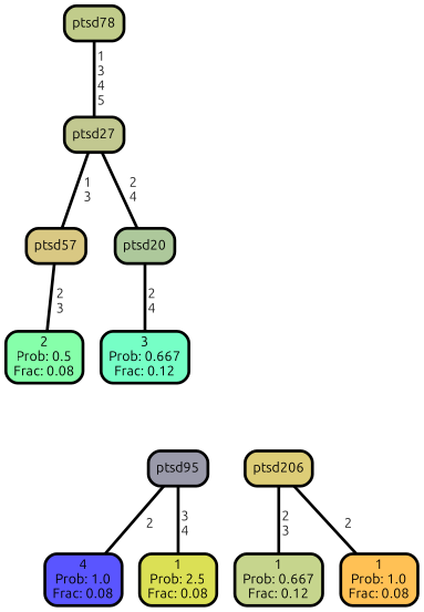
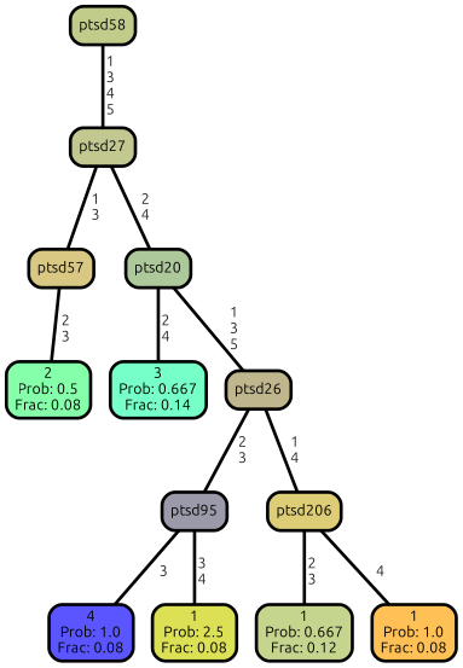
  graph {
    fontname=Ubuntu
    ranksep="0 equally"
    splines=straight
    node [color=black fontcolor=black fontname=Ubuntu penwidth=3 shape=box style="filled, rounded"]
    edge [color=black fontcolor=grey14 fontname=Ubuntu fontweight=bold penwidth=3]
-   n1 [fillcolor="#c1cc8b" label=ptsd78]
+   n1 [fillcolor="#c1cc8b" label=ptsd58]
    n2 [fillcolor="#c2c890" label=ptsd27]
    n3 [fillcolor="#d9c883" label=ptsd57]
    n4 [fillcolor="#adc89b" label=ptsd20]
    n5 [fillcolor="#86ffaa" label="2\nProb: 0.5\nFrac: 0.08"]
-   n6 [fillcolor="#76ffc6" label="3\nProb: 0.667\nFrac: 0.12"]
+   n6 [fillcolor="#76ffc6" label="3\nProb: 0.667\nFrac: 0.14"]
+   n7 [fillcolor="#bfb68d" label=ptsd26]
    n8 [fillcolor="#9a9aaa" label=ptsd95]
    n9 [fillcolor="#ddcd77" label=ptsd206]
    n10 [fillcolor="#5a55ff" label="4\nProb: 1.0\nFrac: 0.08"]
    n11 [fillcolor="#dbe055" label="1\nProb: 2.5\nFrac: 0.08"]
    n12 [fillcolor="#c6d58d" label="1\nProb: 0.667\nFrac: 0.12"]
    n13 [fillcolor="#ffc155" label="1\nProb: 1.0\nFrac: 0.08"]
    subgraph sub_1 {
      rank=same
    }
    n1 -- n2 [label=" 1\n 3\n 4\n 5"]
    n2 -- n3 [label=" 1\n 3"]
    n2 -- n4 [label=" 2\n 4"]
    n3 -- n5 [label=" 2\n 3"]
    n4 -- n6 [label=" 2\n 4"]
-   n8 -- n10 [label=" 2"]
+   n4 -- n7 [label=" 1\n 3\n 5"]
+   n7 -- n8 [label=" 2\n 3"]
+   n7 -- n9 [label=" 1\n 4"]
+   n8 -- n10 [label=" 3"]
    n8 -- n11 [label=" 3\n 4"]
    n9 -- n12 [label=" 2\n 3"]
-   n9 -- n13 [label=" 2"]
+   n9 -- n13 [label=" 4"]
  }
